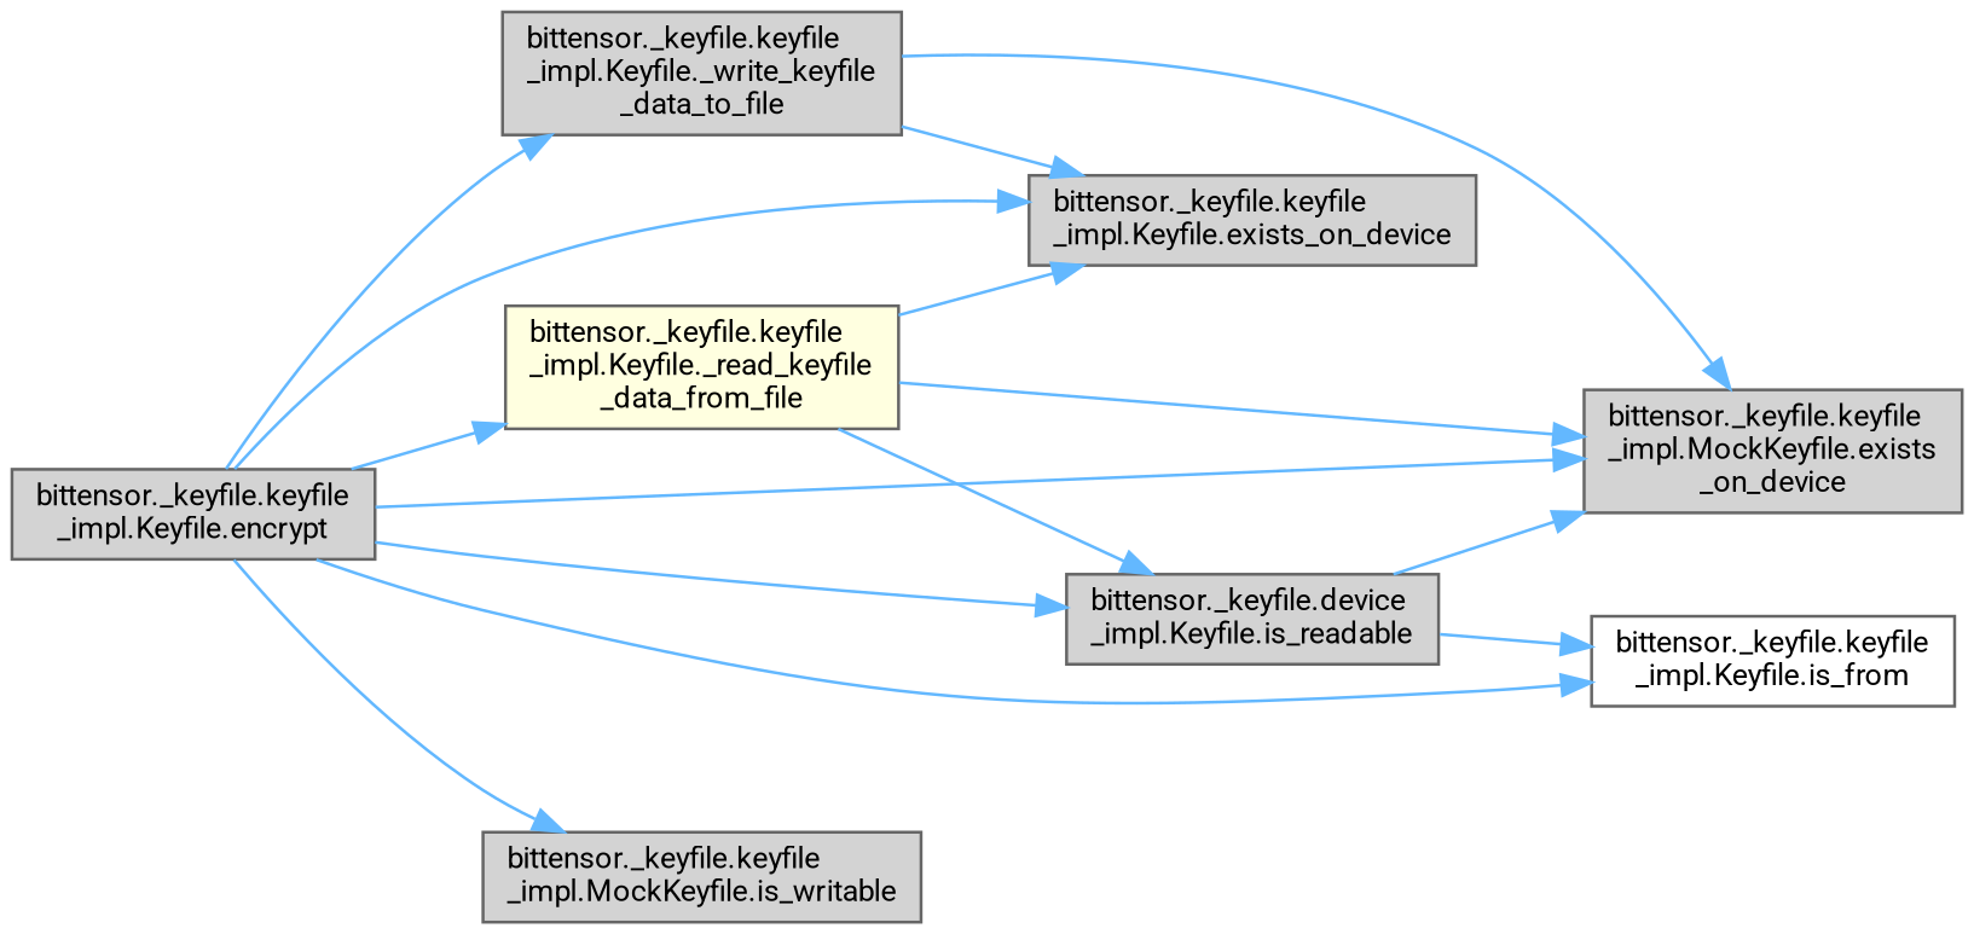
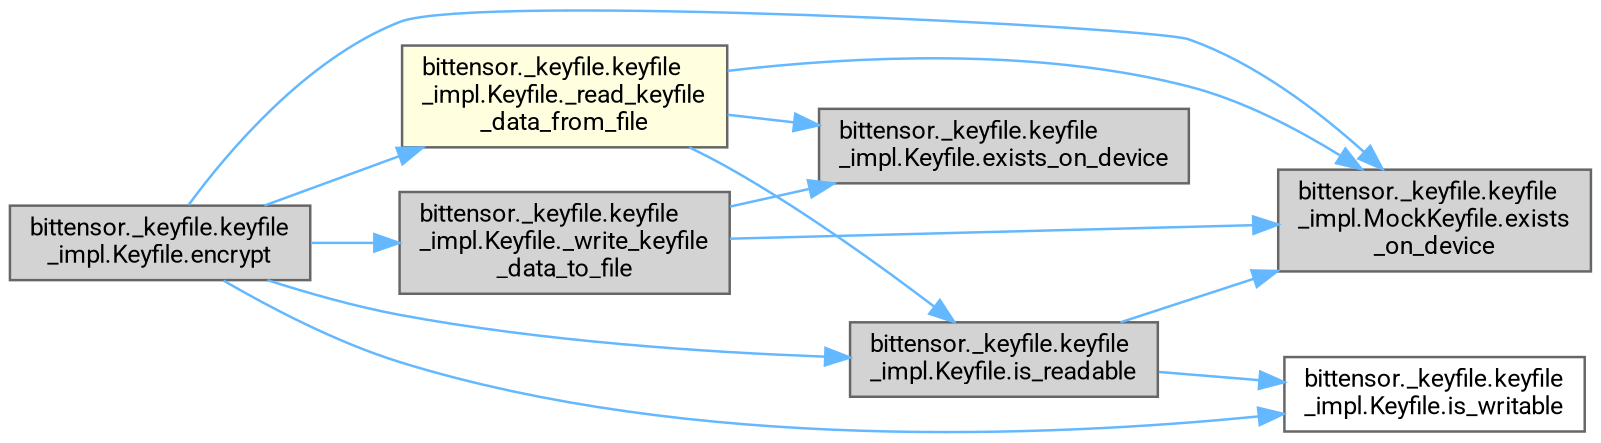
  digraph {
    fontname=Roboto
    rankdir=LR
    node [color=grey40 fillcolor=lightgrey fontname=Roboto fontsize=10 shape=box style=filled]
    edge [color=steelblue1 fontname=Roboto fontsize=10 labelfontname=Helvetica labelfontsize=10 style=solid]
    n1 [color=gray40 fontcolor=black height=0.2 label="bittensor._keyfile.keyfile\l_impl.Keyfile.encrypt" width=0.4]
    n2 [fillcolor=lightyellow height=0.2 label="bittensor._keyfile.keyfile\l_impl.Keyfile._read_keyfile\l_data_from_file" width=0.4]
    n3 [height=0.2 label="bittensor._keyfile.keyfile\l_impl.Keyfile.exists_on_device" width=0.4]
    n4 [height=0.2 label="bittensor._keyfile.keyfile\l_impl.MockKeyfile.exists\l_on_device" width=0.4]
-   n5 [height=0.2 label="bittensor._keyfile.device\l_impl.Keyfile.is_readable" width=0.4]
+   n5 [height=0.2 label="bittensor._keyfile.keyfile\l_impl.Keyfile.is_readable" width=0.4]
    n6 [height=0.2 label="bittensor._keyfile.keyfile\l_impl.Keyfile._write_keyfile\l_data_to_file" width=0.4]
-   n7 [fillcolor=white height=0.2 label="bittensor._keyfile.keyfile\l_impl.Keyfile.is_from" width=0.4]
-   n8 [height=0.2 label="bittensor._keyfile.keyfile\l_impl.MockKeyfile.is_writable" width=0.4]
+   n7 [fillcolor=white height=0.2 label="bittensor._keyfile.keyfile\l_impl.Keyfile.is_writable" width=0.4]
    n1 -> n2
-   n1 -> n3
    n1 -> n4
    n1 -> n5
    n1 -> n6
    n1 -> n7
-   n1 -> n8
    n2 -> n3
    n2 -> n4
    n2 -> n5
    n5 -> n4
    n5 -> n7
    n6 -> n3
    n6 -> n4
  }
